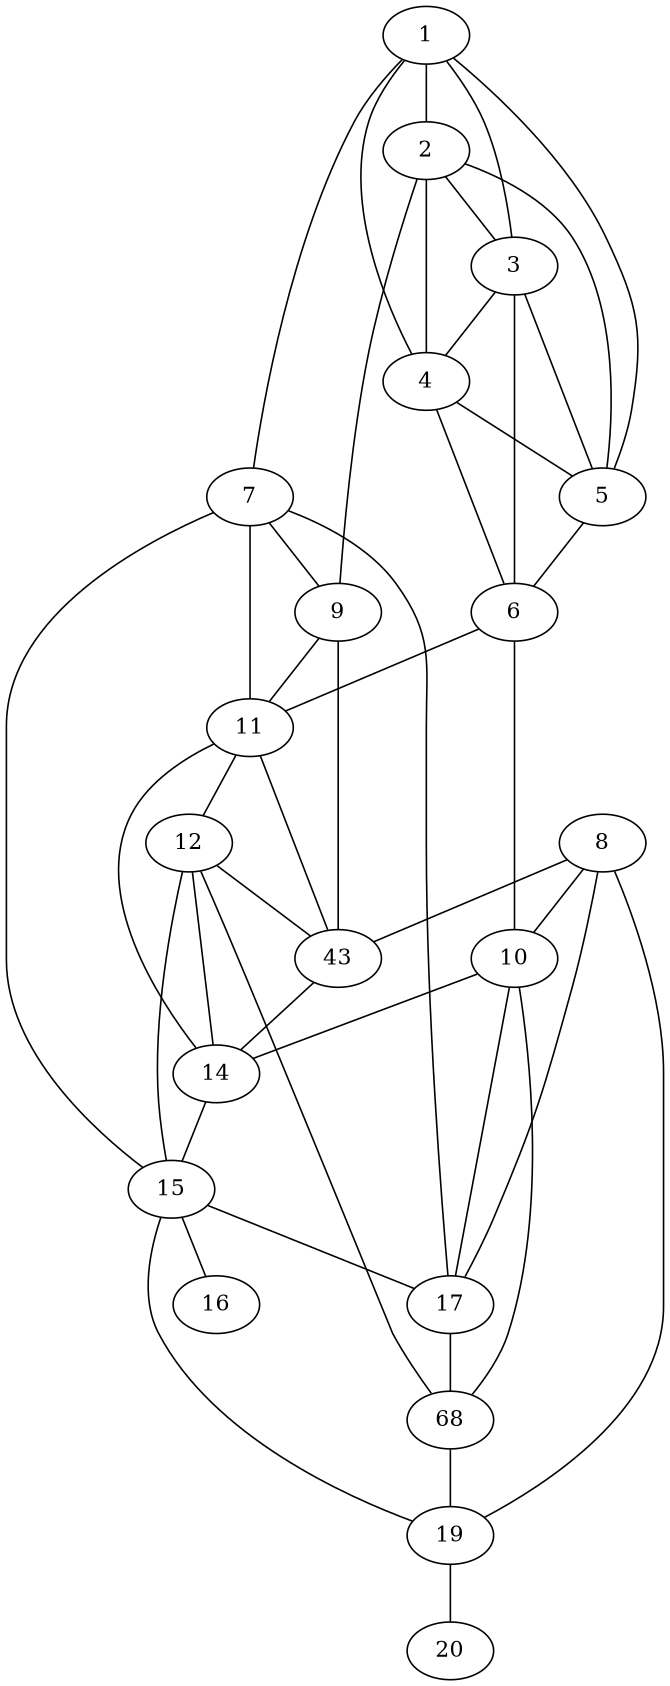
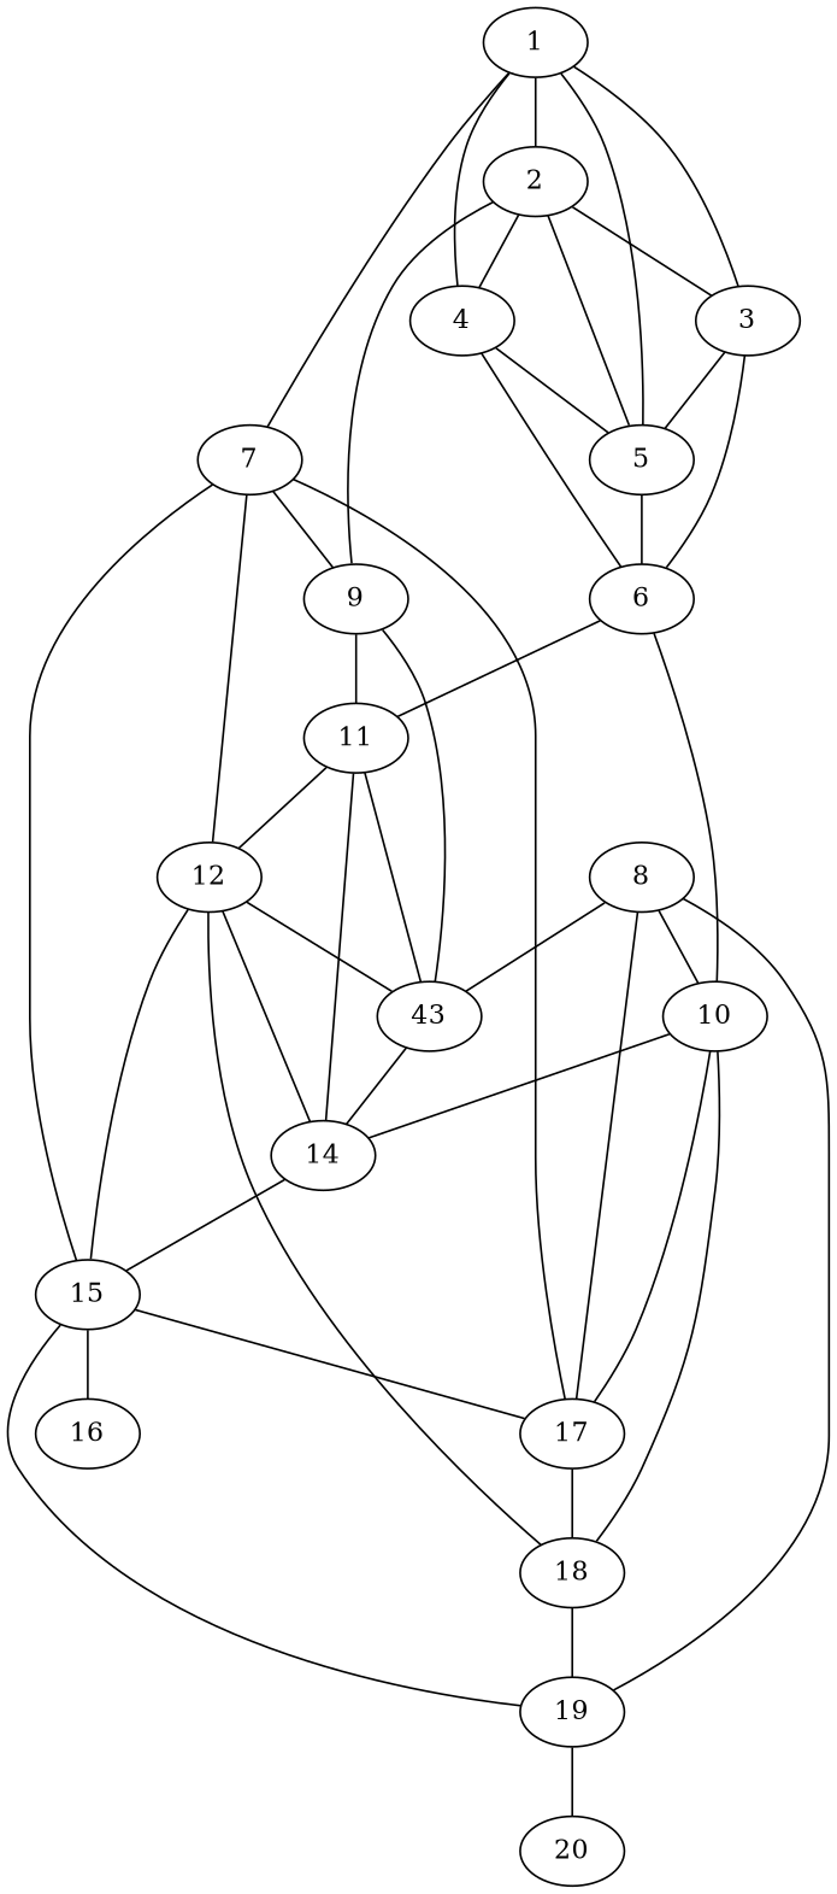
  graph {
    1
    2
    3
    4
    5
    7
    9
    6
    11
    17
    15
    n12 [label=43]
    10
    14
-   18 [label=68]
+   18
    12
    19
    8
    16
    20
    1 -- 2
    1 -- 3
    1 -- 4
    1 -- 5
    1 -- 7
    2 -- 3
    2 -- 4
    2 -- 5
    2 -- 9
-   3 -- 4
    3 -- 5
    3 -- 6
    4 -- 5
    4 -- 6
    5 -- 6
    7 -- 9
-   7 -- 11
+   7 -- 12
    7 -- 17
    7 -- 15
    9 -- 11
    9 -- n12
    6 -- 11
    6 -- 10
    11 -- n12
    11 -- 14
    11 -- 12
    17 -- 18
    15 -- 17
    15 -- 19
    15 -- 16
    n12 -- 14
    10 -- 17
    10 -- 14
    10 -- 18
    14 -- 15
    18 -- 19
    12 -- 15
    12 -- n12
    12 -- 14
    12 -- 18
    19 -- 20
    8 -- 17
    8 -- n12
    8 -- 10
    8 -- 19
  }
